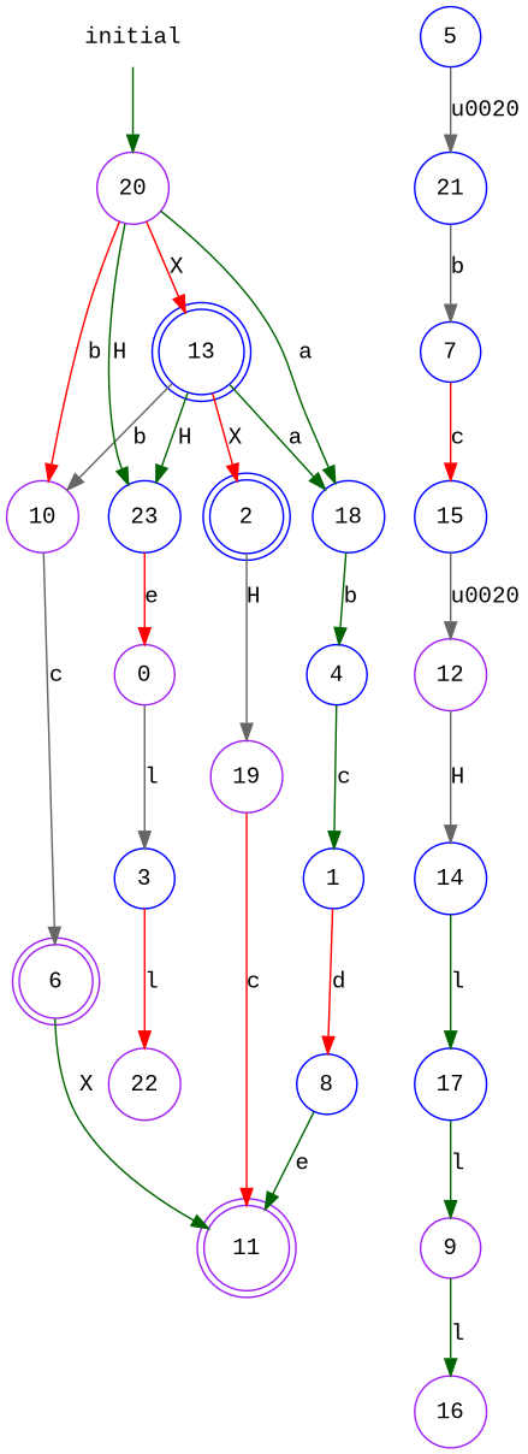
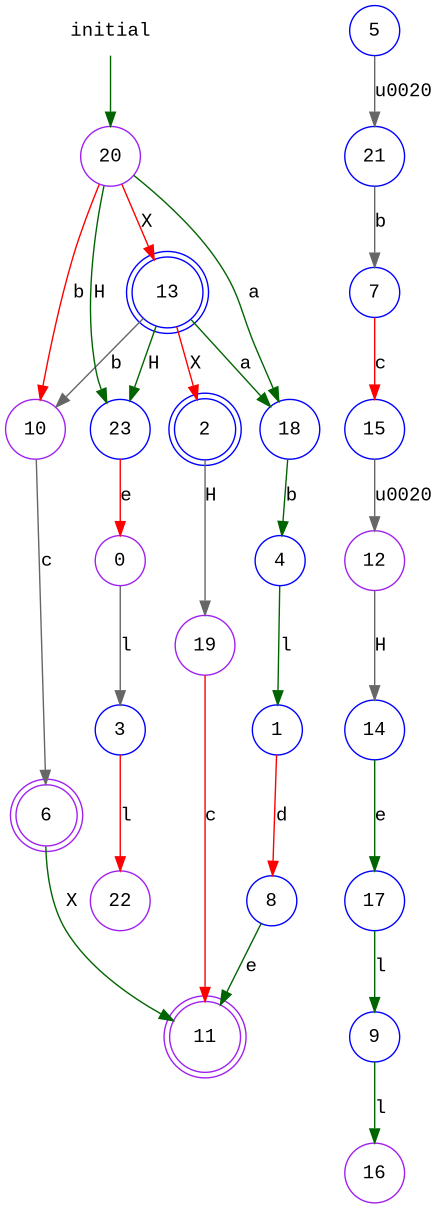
  digraph {
    fontname="Liberation Mono"
    rankdir=TB
    node [color=blue fontname="Liberation Mono" shape=circle]
    edge [color=darkgreen fontname="Liberation Mono"]
    0 [color=purple]
    3
    22 [color=purple]
    1
    8
    11 [color=purple shape=doublecircle]
    2 [shape=doublecircle]
    19 [color=purple]
    5
    21
    4
    7
    15
    6 [color=purple shape=doublecircle]
    12 [color=purple]
    14
    16 [color=purple]
-   9 [color=purple]
+   9
    10 [color=purple]
    17
    13 [shape=doublecircle]
    18
    23
    20 [color=purple]
    initial [shape=plaintext]
    0 -> 3 [color=gray40 label=l]
    3 -> 22 [color=red label=l]
    1 -> 8 [color=red label=d]
    8 -> 11 [label=e]
    2 -> 19 [color=gray40 label=H]
    19 -> 11 [color=red label=c]
    5 -> 21 [color=gray40 label="\u0020"]
    21 -> 7 [color=gray40 label=b]
-   4 -> 1 [label=c]
+   4 -> 1 [label=l]
    7 -> 15 [color=red label=c]
    15 -> 12 [color=gray40 label="\u0020"]
    6 -> 11 [label=X]
    12 -> 14 [color=gray40 label=H]
-   14 -> 17 [label=l]
+   14 -> 17 [label=e]
    9 -> 16 [label=l]
    10 -> 6 [color=gray40 label=c]
    17 -> 9 [label=l]
    13 -> 2 [color=red label=X]
    13 -> 10 [color=gray40 label=b]
    13 -> 18 [label=a]
    13 -> 23 [label=H]
    18 -> 4 [label=b]
    23 -> 0 [color=red label=e]
    20 -> 10 [color=red label=b]
    20 -> 13 [color=red label=X]
    20 -> 18 [label=a]
    20 -> 23 [label=H]
    initial -> 20
  }
